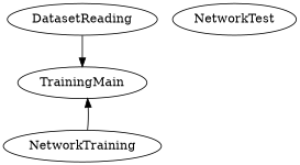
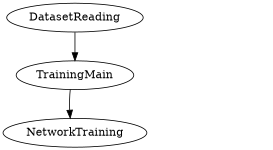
  digraph {
    TrainingMain
    NetworkTraining
    DatasetReading
-   NetworkTest
-   NetworkTraining -> TrainingMain
+   TrainingMain -> NetworkTraining
    DatasetReading -> TrainingMain
  }
